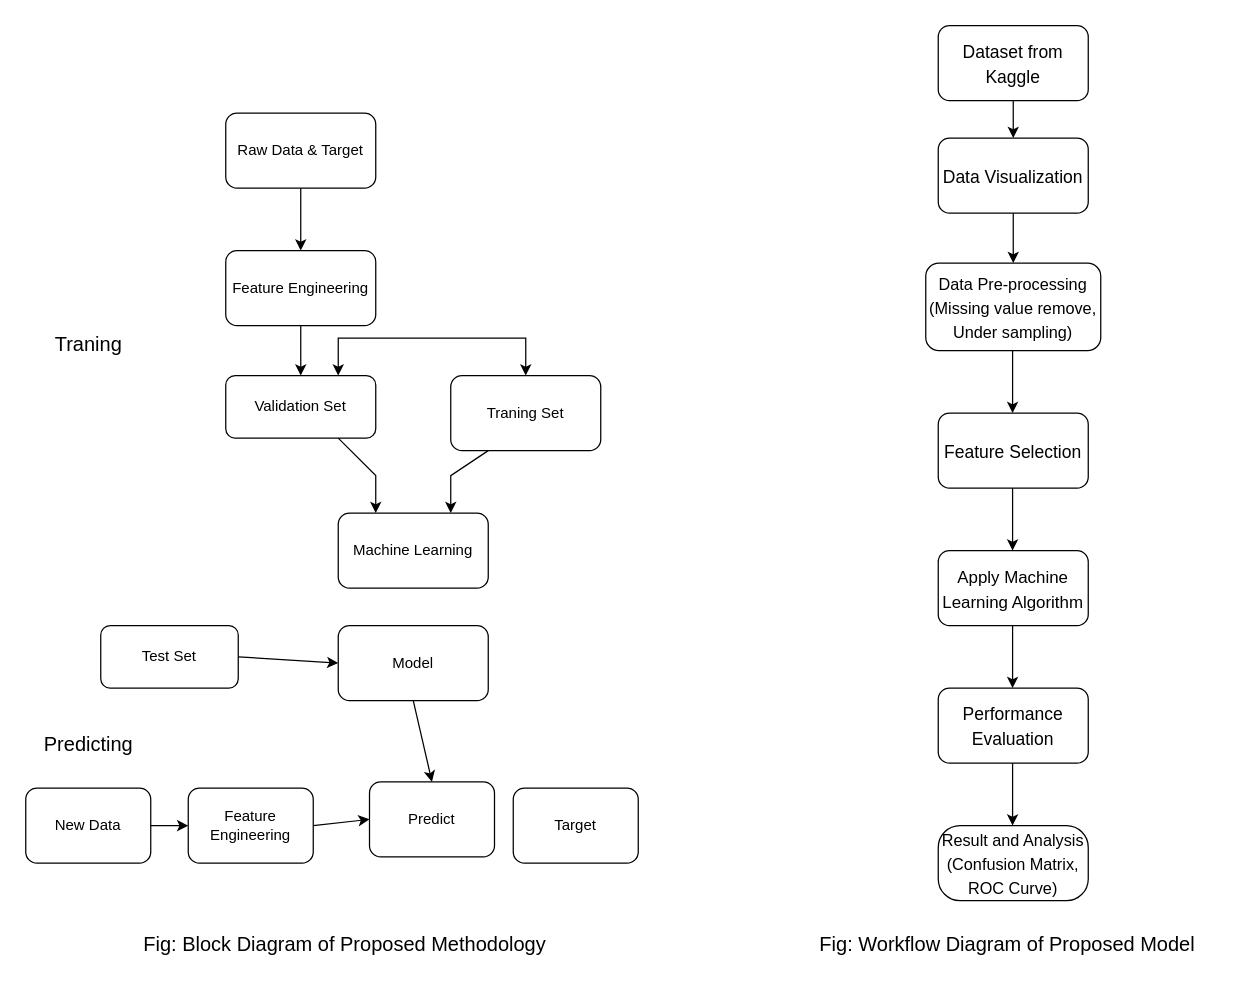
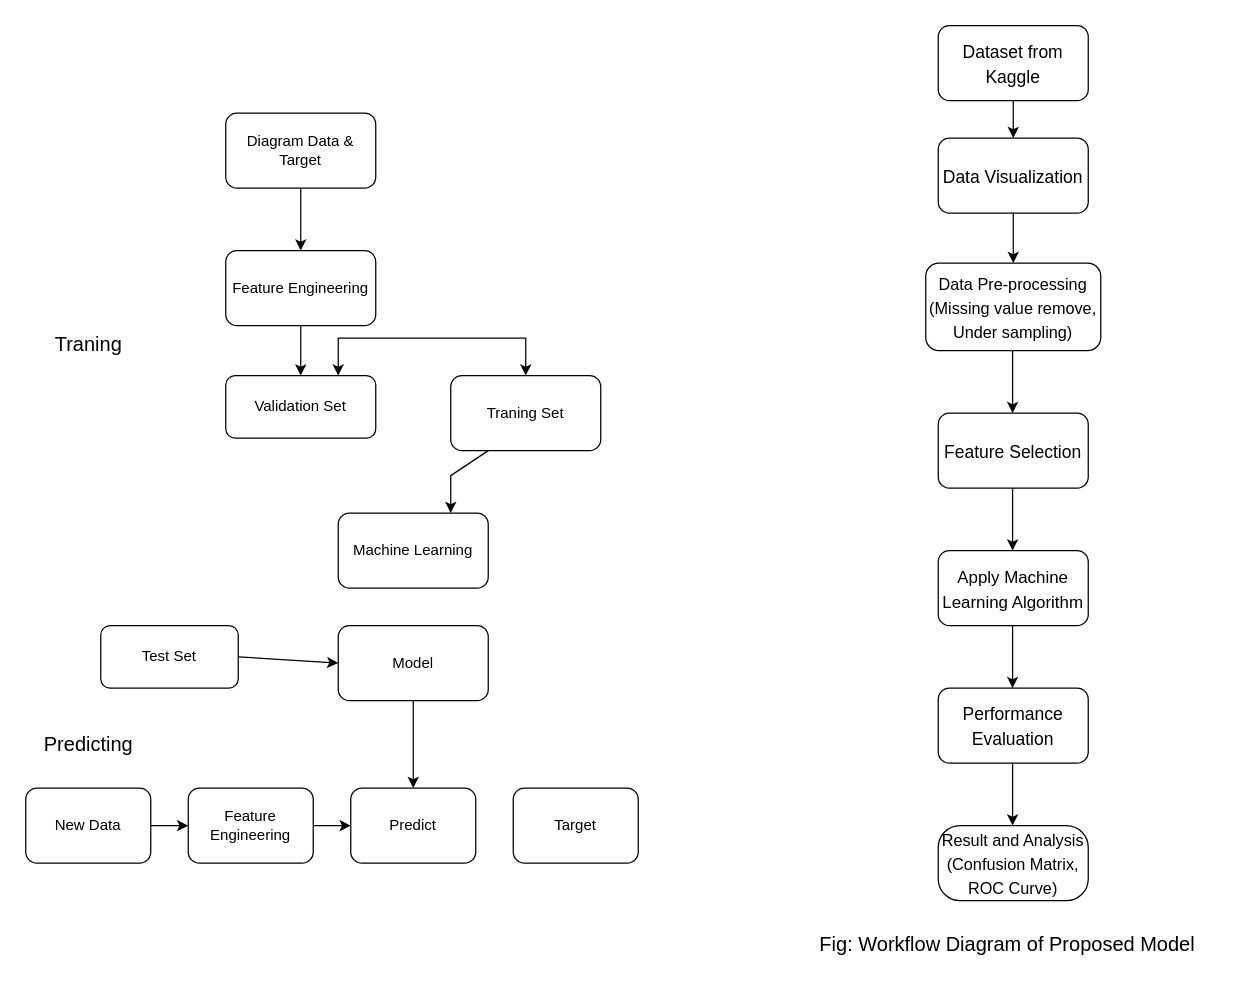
  <mxCell id="0" />
  <mxCell id="1" parent="0" />
- <mxCell id="2" value="Raw Data &amp;amp; Target" style="rounded=1;whiteSpace=wrap;html=1;" parent="1" vertex="1"><mxGeometry x="180" y="90" width="120" height="60" as="geometry" /></mxCell>
+ <mxCell id="2" value="Diagram Data &amp;amp; Target" style="rounded=1;whiteSpace=wrap;html=1;" parent="1" vertex="1"><mxGeometry x="180" y="90" width="120" height="60" as="geometry" /></mxCell>
  <mxCell id="3" value="Feature Engineering" style="rounded=1;whiteSpace=wrap;html=1;" parent="1" vertex="1"><mxGeometry x="180" y="200" width="120" height="60" as="geometry" /></mxCell>
  <mxCell id="4" value="Validation Set" style="rounded=1;whiteSpace=wrap;html=1;" parent="1" vertex="1"><mxGeometry x="180" y="300" width="120" height="50" as="geometry" /></mxCell>
  <mxCell id="5" value="" style="endArrow=classic;html=1;rounded=0;exitX=0.5;exitY=1;exitDx=0;exitDy=0;entryX=0.5;entryY=0;entryDx=0;entryDy=0;" parent="1" source="2" target="3" edge="1"><mxGeometry width="50" height="50" relative="1" as="geometry"><mxPoint x="230" y="290" as="sourcePoint" /><mxPoint x="280" y="240" as="targetPoint" /></mxGeometry></mxCell>
  <mxCell id="6" value="" style="endArrow=classic;html=1;rounded=0;exitX=0.5;exitY=1;exitDx=0;exitDy=0;entryX=0.5;entryY=0;entryDx=0;entryDy=0;" parent="1" source="3" target="4" edge="1"><mxGeometry width="50" height="50" relative="1" as="geometry"><mxPoint x="230" y="290" as="sourcePoint" /><mxPoint x="320" y="320" as="targetPoint" /></mxGeometry></mxCell>
  <mxCell id="7" value="Traning Set" style="rounded=1;whiteSpace=wrap;html=1;" parent="1" vertex="1"><mxGeometry x="360" y="300" width="120" height="60" as="geometry" /></mxCell>
  <mxCell id="8" value="" style="endArrow=classic;startArrow=classic;html=1;rounded=0;entryX=0.5;entryY=0;entryDx=0;entryDy=0;exitX=0.75;exitY=0;exitDx=0;exitDy=0;" parent="1" source="4" target="7" edge="1"><mxGeometry width="50" height="50" relative="1" as="geometry"><mxPoint x="230" y="290" as="sourcePoint" /><mxPoint x="280" y="240" as="targetPoint" /><Array as="points"><mxPoint x="270" y="270" /><mxPoint x="420" y="270" /></Array></mxGeometry></mxCell>
  <mxCell id="9" value="Machine Learning" style="rounded=1;whiteSpace=wrap;html=1;" parent="1" vertex="1"><mxGeometry x="270" y="410" width="120" height="60" as="geometry" /></mxCell>
- <mxCell id="10" value="" style="endArrow=classic;html=1;rounded=0;entryX=0.25;entryY=0;entryDx=0;entryDy=0;exitX=0.75;exitY=1;exitDx=0;exitDy=0;" parent="1" source="4" target="9" edge="1"><mxGeometry width="50" height="50" relative="1" as="geometry"><mxPoint x="230" y="410" as="sourcePoint" /><mxPoint x="280" y="360" as="targetPoint" /><Array as="points"><mxPoint x="300" y="380" /></Array></mxGeometry></mxCell>
  <mxCell id="11" value="" style="endArrow=classic;html=1;rounded=0;exitX=0.25;exitY=1;exitDx=0;exitDy=0;entryX=0.75;entryY=0;entryDx=0;entryDy=0;" parent="1" source="7" target="9" edge="1"><mxGeometry width="50" height="50" relative="1" as="geometry"><mxPoint x="230" y="410" as="sourcePoint" /><mxPoint x="270" y="510" as="targetPoint" /><Array as="points"><mxPoint x="360" y="380" /></Array></mxGeometry></mxCell>
  <mxCell id="12" value="Test Set" style="rounded=1;whiteSpace=wrap;html=1;" parent="1" vertex="1"><mxGeometry x="80" y="500" width="110" height="50" as="geometry" /></mxCell>
  <mxCell id="13" value="" style="endArrow=classic;html=1;rounded=0;exitX=1;exitY=0.5;exitDx=0;exitDy=0;entryX=0;entryY=0.5;entryDx=0;entryDy=0;" parent="1" source="12" target="14" edge="1"><mxGeometry width="50" height="50" relative="1" as="geometry"><mxPoint x="230" y="490" as="sourcePoint" /><mxPoint x="250" y="510" as="targetPoint" /></mxGeometry></mxCell>
  <mxCell id="14" value="Model" style="rounded=1;whiteSpace=wrap;html=1;" parent="1" vertex="1"><mxGeometry x="270" y="500" width="120" height="60" as="geometry" /></mxCell>
  <mxCell id="15" value="New Data" style="rounded=1;whiteSpace=wrap;html=1;" parent="1" vertex="1"><mxGeometry x="20" y="630" width="100" height="60" as="geometry" /></mxCell>
  <mxCell id="16" value="Feature Engineering" style="rounded=1;whiteSpace=wrap;html=1;" parent="1" vertex="1"><mxGeometry x="150" y="630" width="100" height="60" as="geometry" /></mxCell>
- <mxCell id="17" value="Predict" style="rounded=1;whiteSpace=wrap;html=1;" parent="1" vertex="1"><mxGeometry x="295" y="625" width="100" height="60" as="geometry" /></mxCell>
+ <mxCell id="17" value="Predict" style="rounded=1;whiteSpace=wrap;html=1;" parent="1" vertex="1"><mxGeometry x="280" y="630" width="100" height="60" as="geometry" /></mxCell>
  <mxCell id="18" value="Target" style="rounded=1;whiteSpace=wrap;html=1;" parent="1" vertex="1"><mxGeometry x="410" y="630" width="100" height="60" as="geometry" /></mxCell>
  <mxCell id="19" value="" style="endArrow=classic;html=1;rounded=0;exitX=1;exitY=0.5;exitDx=0;exitDy=0;entryX=0;entryY=0.5;entryDx=0;entryDy=0;" parent="1" source="15" target="16" edge="1"><mxGeometry width="50" height="50" relative="1" as="geometry"><mxPoint x="220" y="650" as="sourcePoint" /><mxPoint x="270" y="600" as="targetPoint" /></mxGeometry></mxCell>
  <mxCell id="20" value="" style="endArrow=classic;html=1;rounded=0;entryX=0;entryY=0.5;entryDx=0;entryDy=0;exitX=1;exitY=0.5;exitDx=0;exitDy=0;" parent="1" source="16" target="17" edge="1"><mxGeometry width="50" height="50" relative="1" as="geometry"><mxPoint x="220" y="650" as="sourcePoint" /><mxPoint x="270" y="600" as="targetPoint" /></mxGeometry></mxCell>
  <mxCell id="21" value="" style="endArrow=classic;html=1;rounded=0;exitX=0.5;exitY=1;exitDx=0;exitDy=0;entryX=0.5;entryY=0;entryDx=0;entryDy=0;" parent="1" source="14" target="17" edge="1"><mxGeometry width="50" height="50" relative="1" as="geometry"><mxPoint x="190" y="650" as="sourcePoint" /><mxPoint x="280" y="620" as="targetPoint" /></mxGeometry></mxCell>
  <mxCell id="22" value="&lt;font style=&quot;font-size: 16px;&quot;&gt;Traning&lt;/font&gt;" style="text;html=1;align=center;verticalAlign=middle;resizable=0;points=[];autosize=1;strokeColor=none;fillColor=none;" parent="1" vertex="1"><mxGeometry x="30" y="260" width="80" height="30" as="geometry" /></mxCell>
  <mxCell id="23" value="&lt;font style=&quot;font-size: 16px;&quot;&gt;Predicting&lt;/font&gt;" style="text;html=1;align=center;verticalAlign=middle;resizable=0;points=[];autosize=1;strokeColor=none;fillColor=none;" parent="1" vertex="1"><mxGeometry x="25" y="580" width="90" height="30" as="geometry" /></mxCell>
- <mxCell id="24" value="Fig: Block Diagram of Proposed Methodology" style="text;html=1;align=center;verticalAlign=middle;resizable=0;points=[];autosize=1;strokeColor=none;fillColor=none;fontSize=16;" parent="1" vertex="1"><mxGeometry x="100" y="740" width="350" height="30" as="geometry" /></mxCell>
  <mxCell id="25" value="&lt;font style=&quot;font-size: 14px;&quot;&gt;Dataset from Kaggle&lt;/font&gt;" style="rounded=1;whiteSpace=wrap;html=1;fontSize=16;" parent="1" vertex="1"><mxGeometry x="750" y="20" width="120" height="60" as="geometry" /></mxCell>
  <mxCell id="26" value="&lt;font style=&quot;font-size: 13px;&quot;&gt;Result and Analysis (Confusion Matrix, ROC Curve)&lt;/font&gt;" style="rounded=1;whiteSpace=wrap;html=1;fontSize=16;arcSize=29;" parent="1" vertex="1"><mxGeometry x="750" y="660" width="120" height="60" as="geometry" /></mxCell>
  <mxCell id="27" value="&lt;font style=&quot;font-size: 13px;&quot;&gt;Data Pre-processing&lt;br&gt;(Missing value remove,&lt;br&gt;Under sampling)&lt;/font&gt;" style="rounded=1;whiteSpace=wrap;html=1;fontSize=16;" parent="1" vertex="1"><mxGeometry x="740" y="210" width="140" height="70" as="geometry" /></mxCell>
  <mxCell id="28" value="&lt;font style=&quot;font-size: 14px;&quot;&gt;Feature Selection&lt;/font&gt;" style="rounded=1;whiteSpace=wrap;html=1;fontSize=16;" parent="1" vertex="1"><mxGeometry x="750" y="330" width="120" height="60" as="geometry" /></mxCell>
  <mxCell id="29" value="&lt;font style=&quot;font-size: 13.5px;&quot;&gt;Apply Machine Learning Algorithm&lt;/font&gt;" style="rounded=1;whiteSpace=wrap;html=1;fontSize=16;" parent="1" vertex="1"><mxGeometry x="750" y="440" width="120" height="60" as="geometry" /></mxCell>
  <mxCell id="30" value="&lt;font style=&quot;font-size: 14px;&quot;&gt;Performance Evaluation&lt;/font&gt;" style="rounded=1;whiteSpace=wrap;html=1;fontSize=16;" parent="1" vertex="1"><mxGeometry x="750" y="550" width="120" height="60" as="geometry" /></mxCell>
  <mxCell id="31" value="" style="endArrow=classic;html=1;rounded=0;fontSize=16;exitX=0.5;exitY=1;exitDx=0;exitDy=0;entryX=0.5;entryY=0;entryDx=0;entryDy=0;" parent="1" edge="1"><mxGeometry width="50" height="50" relative="1" as="geometry"><mxPoint x="809.47" y="280" as="sourcePoint" /><mxPoint x="809.47" y="330" as="targetPoint" /></mxGeometry></mxCell>
  <mxCell id="32" value="" style="endArrow=classic;html=1;rounded=0;fontSize=16;exitX=0.5;exitY=1;exitDx=0;exitDy=0;entryX=0.5;entryY=0;entryDx=0;entryDy=0;" parent="1" edge="1"><mxGeometry width="50" height="50" relative="1" as="geometry"><mxPoint x="809.47" y="390" as="sourcePoint" /><mxPoint x="809.47" y="440" as="targetPoint" /></mxGeometry></mxCell>
  <mxCell id="33" value="" style="endArrow=classic;html=1;rounded=0;fontSize=16;exitX=0.5;exitY=1;exitDx=0;exitDy=0;entryX=0.5;entryY=0;entryDx=0;entryDy=0;" parent="1" edge="1"><mxGeometry width="50" height="50" relative="1" as="geometry"><mxPoint x="809.47" y="500" as="sourcePoint" /><mxPoint x="809.47" y="550" as="targetPoint" /></mxGeometry></mxCell>
  <mxCell id="34" value="" style="endArrow=classic;html=1;rounded=0;fontSize=16;exitX=0.5;exitY=1;exitDx=0;exitDy=0;entryX=0.5;entryY=0;entryDx=0;entryDy=0;" parent="1" edge="1"><mxGeometry width="50" height="50" relative="1" as="geometry"><mxPoint x="809.47" y="610" as="sourcePoint" /><mxPoint x="809.47" y="660" as="targetPoint" /><Array as="points"><mxPoint x="809.47" y="660" /></Array></mxGeometry></mxCell>
  <mxCell id="35" value="Fig: Workflow Diagram of Proposed Model" style="text;html=1;align=center;verticalAlign=middle;resizable=0;points=[];autosize=1;strokeColor=none;fillColor=none;fontSize=16;" parent="1" vertex="1"><mxGeometry x="645" y="740" width="320" height="30" as="geometry" /></mxCell>
  <mxCell id="36" value="&lt;font style=&quot;font-size: 14px;&quot;&gt;Data Visualization&lt;/font&gt;" style="rounded=1;whiteSpace=wrap;html=1;fontSize=16;" vertex="1" parent="1"><mxGeometry x="750" y="110" width="120" height="60" as="geometry" /></mxCell>
  <mxCell id="37" value="" style="endArrow=classic;html=1;rounded=0;fontSize=13;exitX=0.5;exitY=1;exitDx=0;exitDy=0;entryX=0.5;entryY=0;entryDx=0;entryDy=0;" edge="1" parent="1" source="36" target="27"><mxGeometry width="50" height="50" relative="1" as="geometry"><mxPoint x="660" y="300" as="sourcePoint" /><mxPoint x="710" y="250" as="targetPoint" /></mxGeometry></mxCell>
  <mxCell id="38" value="" style="endArrow=classic;html=1;rounded=0;fontSize=13;exitX=0.5;exitY=1;exitDx=0;exitDy=0;" edge="1" parent="1" source="25" target="36"><mxGeometry width="50" height="50" relative="1" as="geometry"><mxPoint x="660" y="240" as="sourcePoint" /><mxPoint x="710" y="190" as="targetPoint" /></mxGeometry></mxCell>
